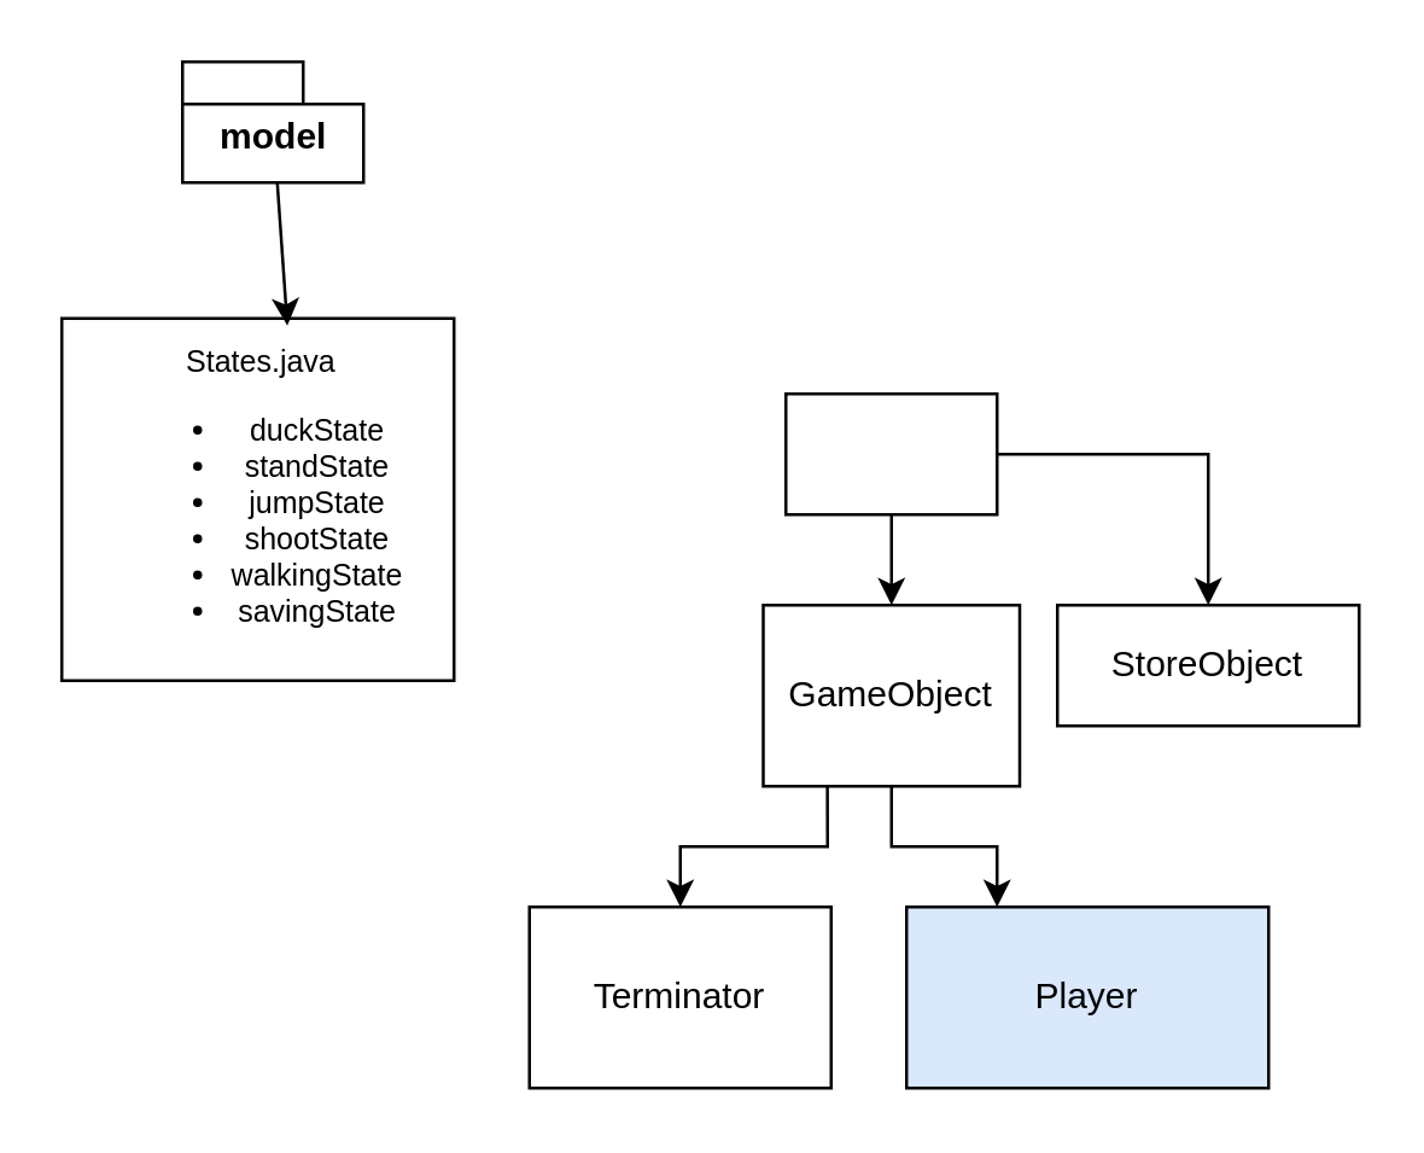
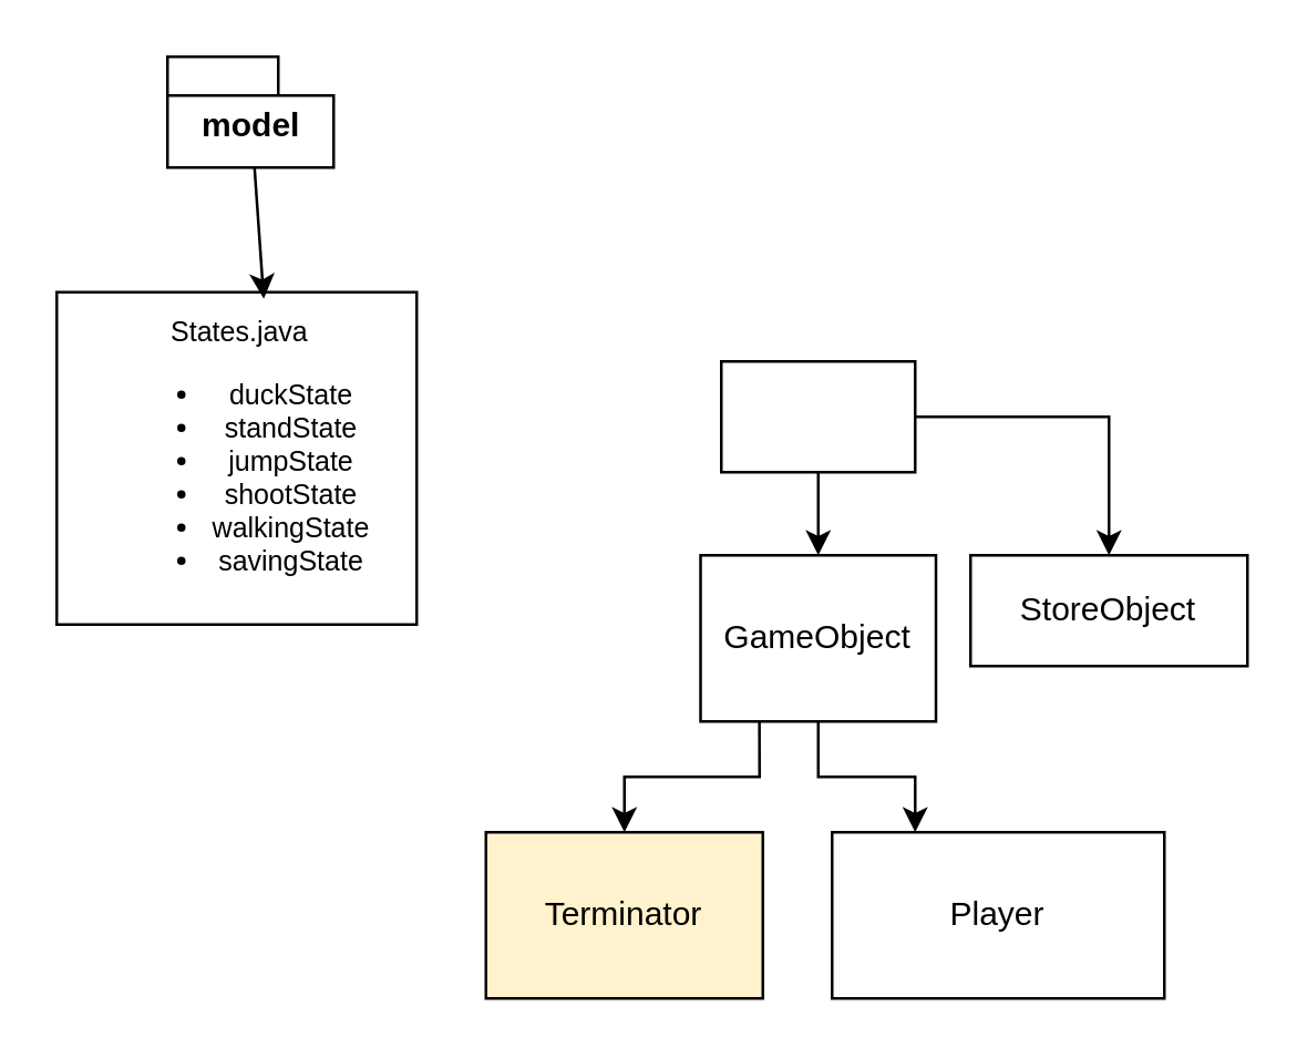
  <mxCell id="0" />
  <mxCell id="1" parent="0" />
  <mxCell id="2" value="&lt;font style=&quot;font-size: 10px&quot;&gt;&amp;nbsp;States.java&lt;br&gt;&lt;/font&gt;&lt;ul style=&quot;font-size: 10px&quot;&gt;&lt;li&gt;&lt;font style=&quot;font-size: 10px&quot;&gt;duckState&lt;/font&gt;&lt;/li&gt;&lt;li&gt;&lt;font style=&quot;font-size: 10px&quot;&gt;standState&lt;/font&gt;&lt;/li&gt;&lt;li&gt;&lt;font style=&quot;font-size: 10px&quot;&gt;jumpState&lt;/font&gt;&lt;/li&gt;&lt;li&gt;&lt;font style=&quot;font-size: 10px&quot;&gt;shootState&lt;/font&gt;&lt;/li&gt;&lt;li&gt;walkingState&lt;/li&gt;&lt;li&gt;savingState&lt;/li&gt;&lt;/ul&gt;" style="rounded=0;whiteSpace=wrap;html=1;align=center;" vertex="1" parent="1"><mxGeometry x="20" y="105" width="130" height="120" as="geometry" /></mxCell>
  <mxCell id="3" style="edgeStyle=none;rounded=0;orthogonalLoop=1;jettySize=auto;html=1;entryX=0.575;entryY=0.02;entryDx=0;entryDy=0;entryPerimeter=0;" edge="1" parent="1" source="4" target="2"><mxGeometry relative="1" as="geometry" /></mxCell>
  <mxCell id="4" value="model" style="shape=folder;fontStyle=1;spacingTop=10;tabWidth=40;tabHeight=14;tabPosition=left;html=1;" vertex="1" parent="1"><mxGeometry x="60" y="20" width="60" height="40" as="geometry" /></mxCell>
  <mxCell id="5" style="edgeStyle=none;rounded=0;orthogonalLoop=1;jettySize=auto;html=1;" edge="1" parent="1" source="6" target="11"><mxGeometry relative="1" as="geometry" /></mxCell>
  <mxCell id="6" value="" style="rounded=0;whiteSpace=wrap;html=1;" vertex="1" parent="1"><mxGeometry x="260" y="130" width="70" height="40" as="geometry" /></mxCell>
  <mxCell id="7" value="" style="edgeStyle=orthogonalEdgeStyle;rounded=0;orthogonalLoop=1;jettySize=auto;html=1;entryX=0.5;entryY=0;entryDx=0;entryDy=0;exitX=1;exitY=0.5;exitDx=0;exitDy=0;" edge="1" parent="1" source="6" target="13"><mxGeometry relative="1" as="geometry"><mxPoint x="360" y="150" as="sourcePoint" /><mxPoint x="420" y="150" as="targetPoint" /></mxGeometry></mxCell>
  <mxCell id="8" style="edgeStyle=orthogonalEdgeStyle;rounded=0;orthogonalLoop=1;jettySize=auto;html=1;exitX=0.5;exitY=1;exitDx=0;exitDy=0;" edge="1" parent="1"><mxGeometry relative="1" as="geometry"><mxPoint x="310" y="240" as="sourcePoint" /><mxPoint x="310" y="240" as="targetPoint" /></mxGeometry></mxCell>
  <mxCell id="9" style="edgeStyle=orthogonalEdgeStyle;rounded=0;orthogonalLoop=1;jettySize=auto;html=1;entryX=0.25;entryY=0;entryDx=0;entryDy=0;" edge="1" parent="1" source="11" target="16"><mxGeometry relative="1" as="geometry" /></mxCell>
  <mxCell id="10" style="edgeStyle=orthogonalEdgeStyle;rounded=0;orthogonalLoop=1;jettySize=auto;html=1;exitX=0.25;exitY=1;exitDx=0;exitDy=0;entryX=0.5;entryY=0;entryDx=0;entryDy=0;" edge="1" parent="1" source="11" target="15"><mxGeometry relative="1" as="geometry"><Array as="points"><mxPoint x="274" y="280" /><mxPoint x="225" y="280" /></Array></mxGeometry></mxCell>
  <mxCell id="11" value="" style="rounded=0;whiteSpace=wrap;html=1;align=center;" vertex="1" parent="1"><mxGeometry x="252.5" y="200" width="85" height="60" as="geometry" /></mxCell>
  <mxCell id="12" value="GameObject&lt;br&gt;" style="text;html=1;strokeColor=none;fillColor=none;align=center;verticalAlign=middle;whiteSpace=wrap;rounded=0;" vertex="1" parent="1"><mxGeometry x="275" y="220" width="40" height="20" as="geometry" /></mxCell>
  <mxCell id="13" value="StoreObject&lt;br&gt;" style="rounded=0;whiteSpace=wrap;html=1;align=center;" vertex="1" parent="1"><mxGeometry x="350" y="200" width="100" height="40" as="geometry" /></mxCell>
  <mxCell id="14" style="edgeStyle=none;rounded=0;orthogonalLoop=1;jettySize=auto;html=1;exitX=0.75;exitY=0;exitDx=0;exitDy=0;" edge="1" parent="1" source="13" target="13"><mxGeometry relative="1" as="geometry" /></mxCell>
- <mxCell id="15" value="Terminator&lt;br&gt;" style="rounded=0;whiteSpace=wrap;html=1;align=center;" vertex="1" parent="1"><mxGeometry x="175" y="300" width="100" height="60" as="geometry" /></mxCell>
- <mxCell id="16" value="Player&lt;br&gt;" style="rounded=0;whiteSpace=wrap;html=1;align=center;fillColor=#dae8fc;" vertex="1" parent="1"><mxGeometry x="300" y="300" width="120" height="60" as="geometry" /></mxCell>
+ <mxCell id="15" value="Terminator&lt;br&gt;" style="rounded=0;whiteSpace=wrap;html=1;align=center;fillColor=#fff2cc;" vertex="1" parent="1"><mxGeometry x="175" y="300" width="100" height="60" as="geometry" /></mxCell>
+ <mxCell id="16" value="Player&lt;br&gt;" style="rounded=0;whiteSpace=wrap;html=1;align=center;" vertex="1" parent="1"><mxGeometry x="300" y="300" width="120" height="60" as="geometry" /></mxCell>
